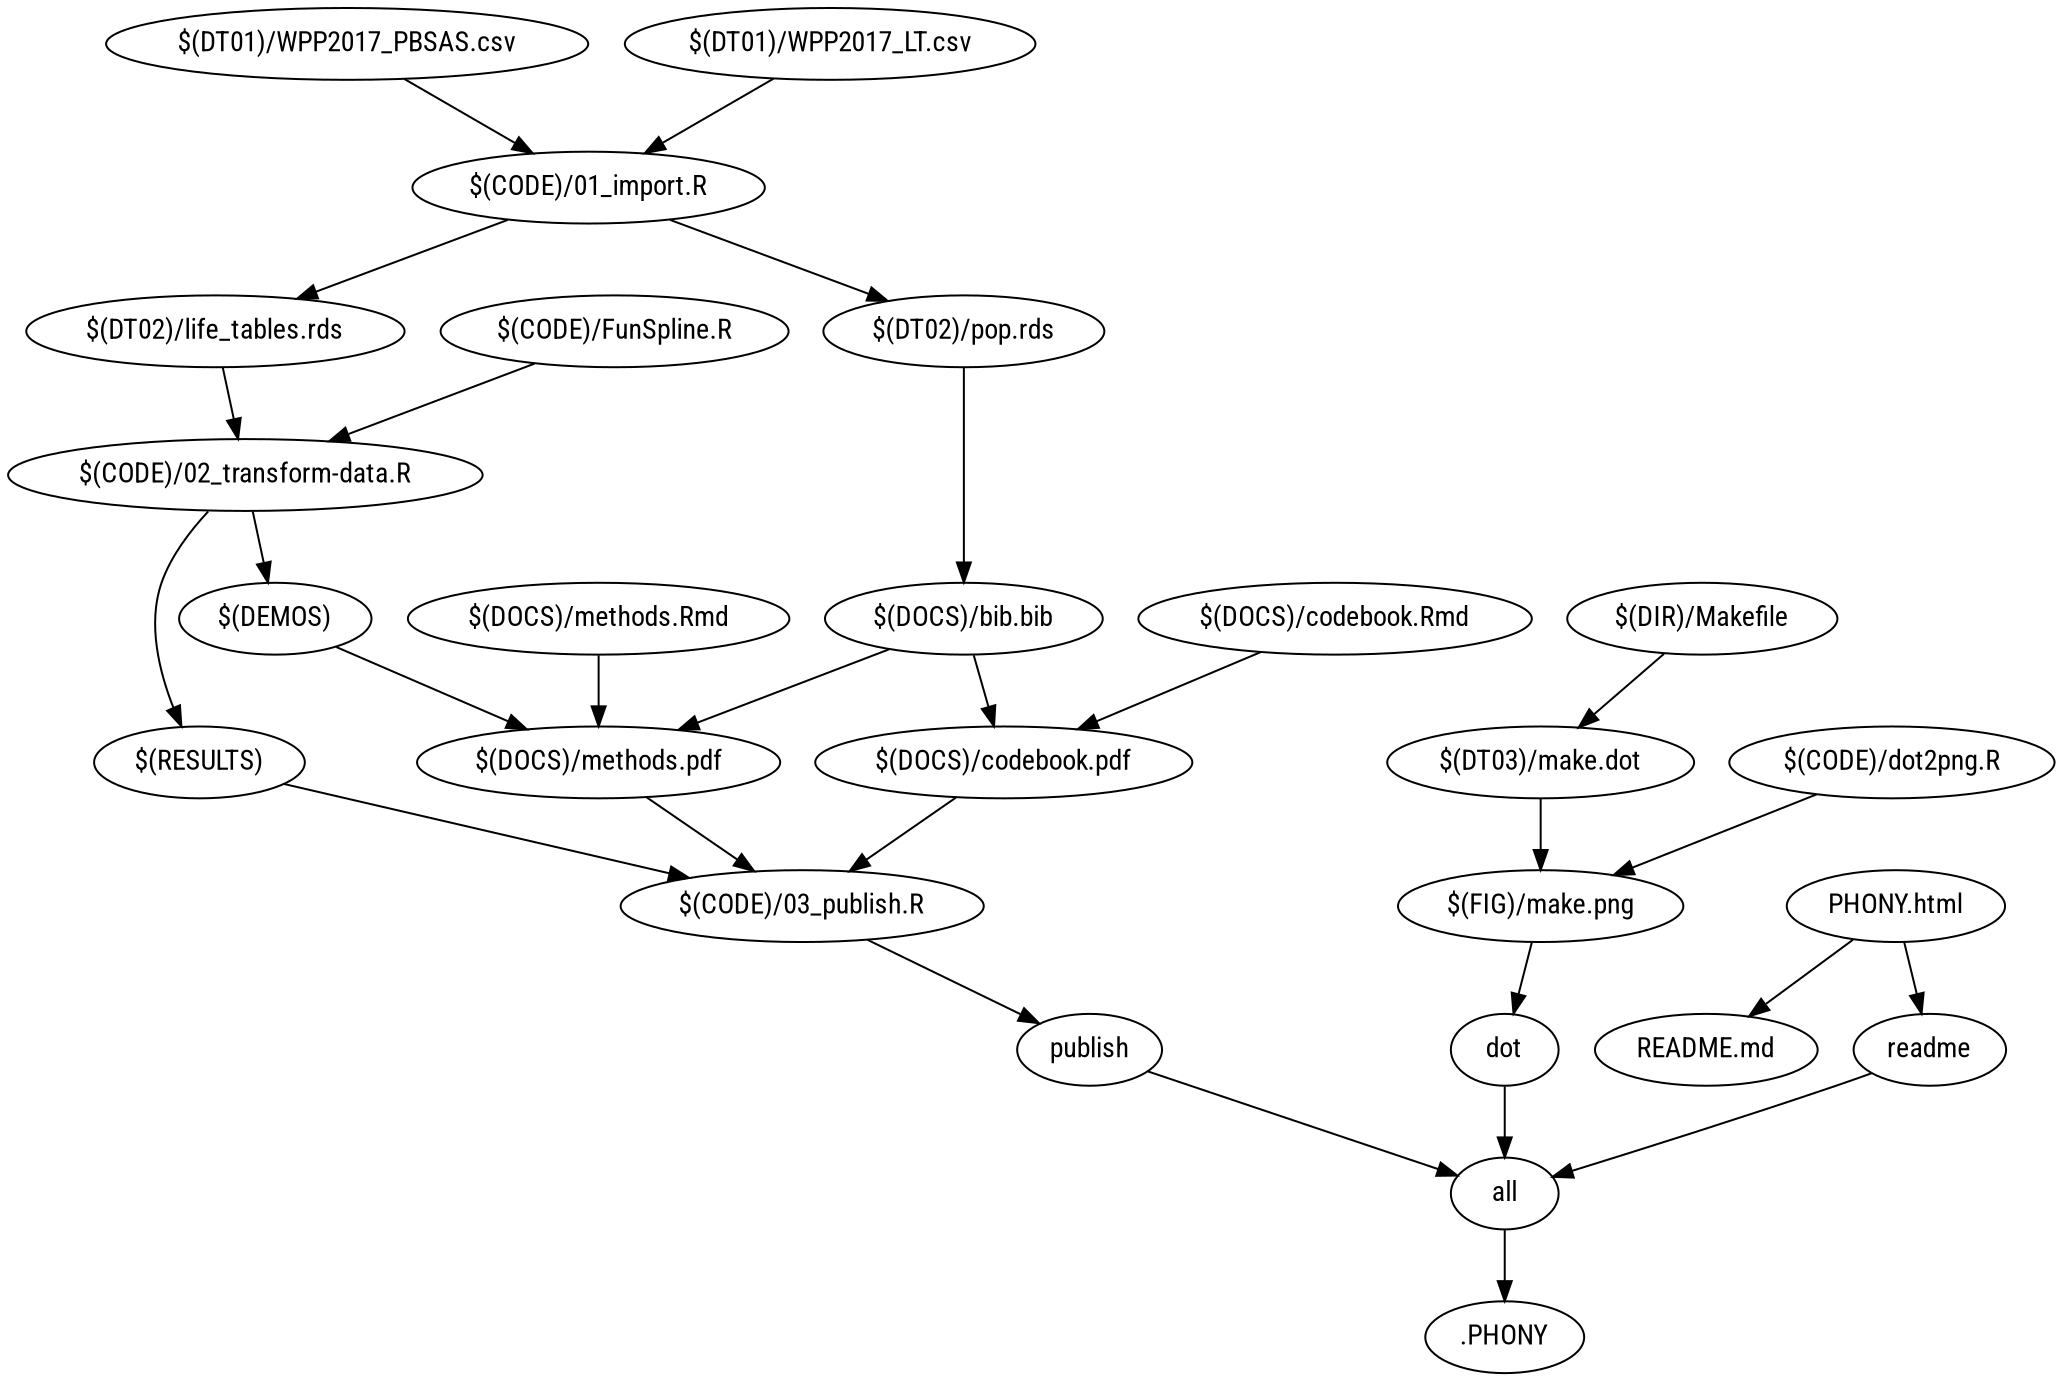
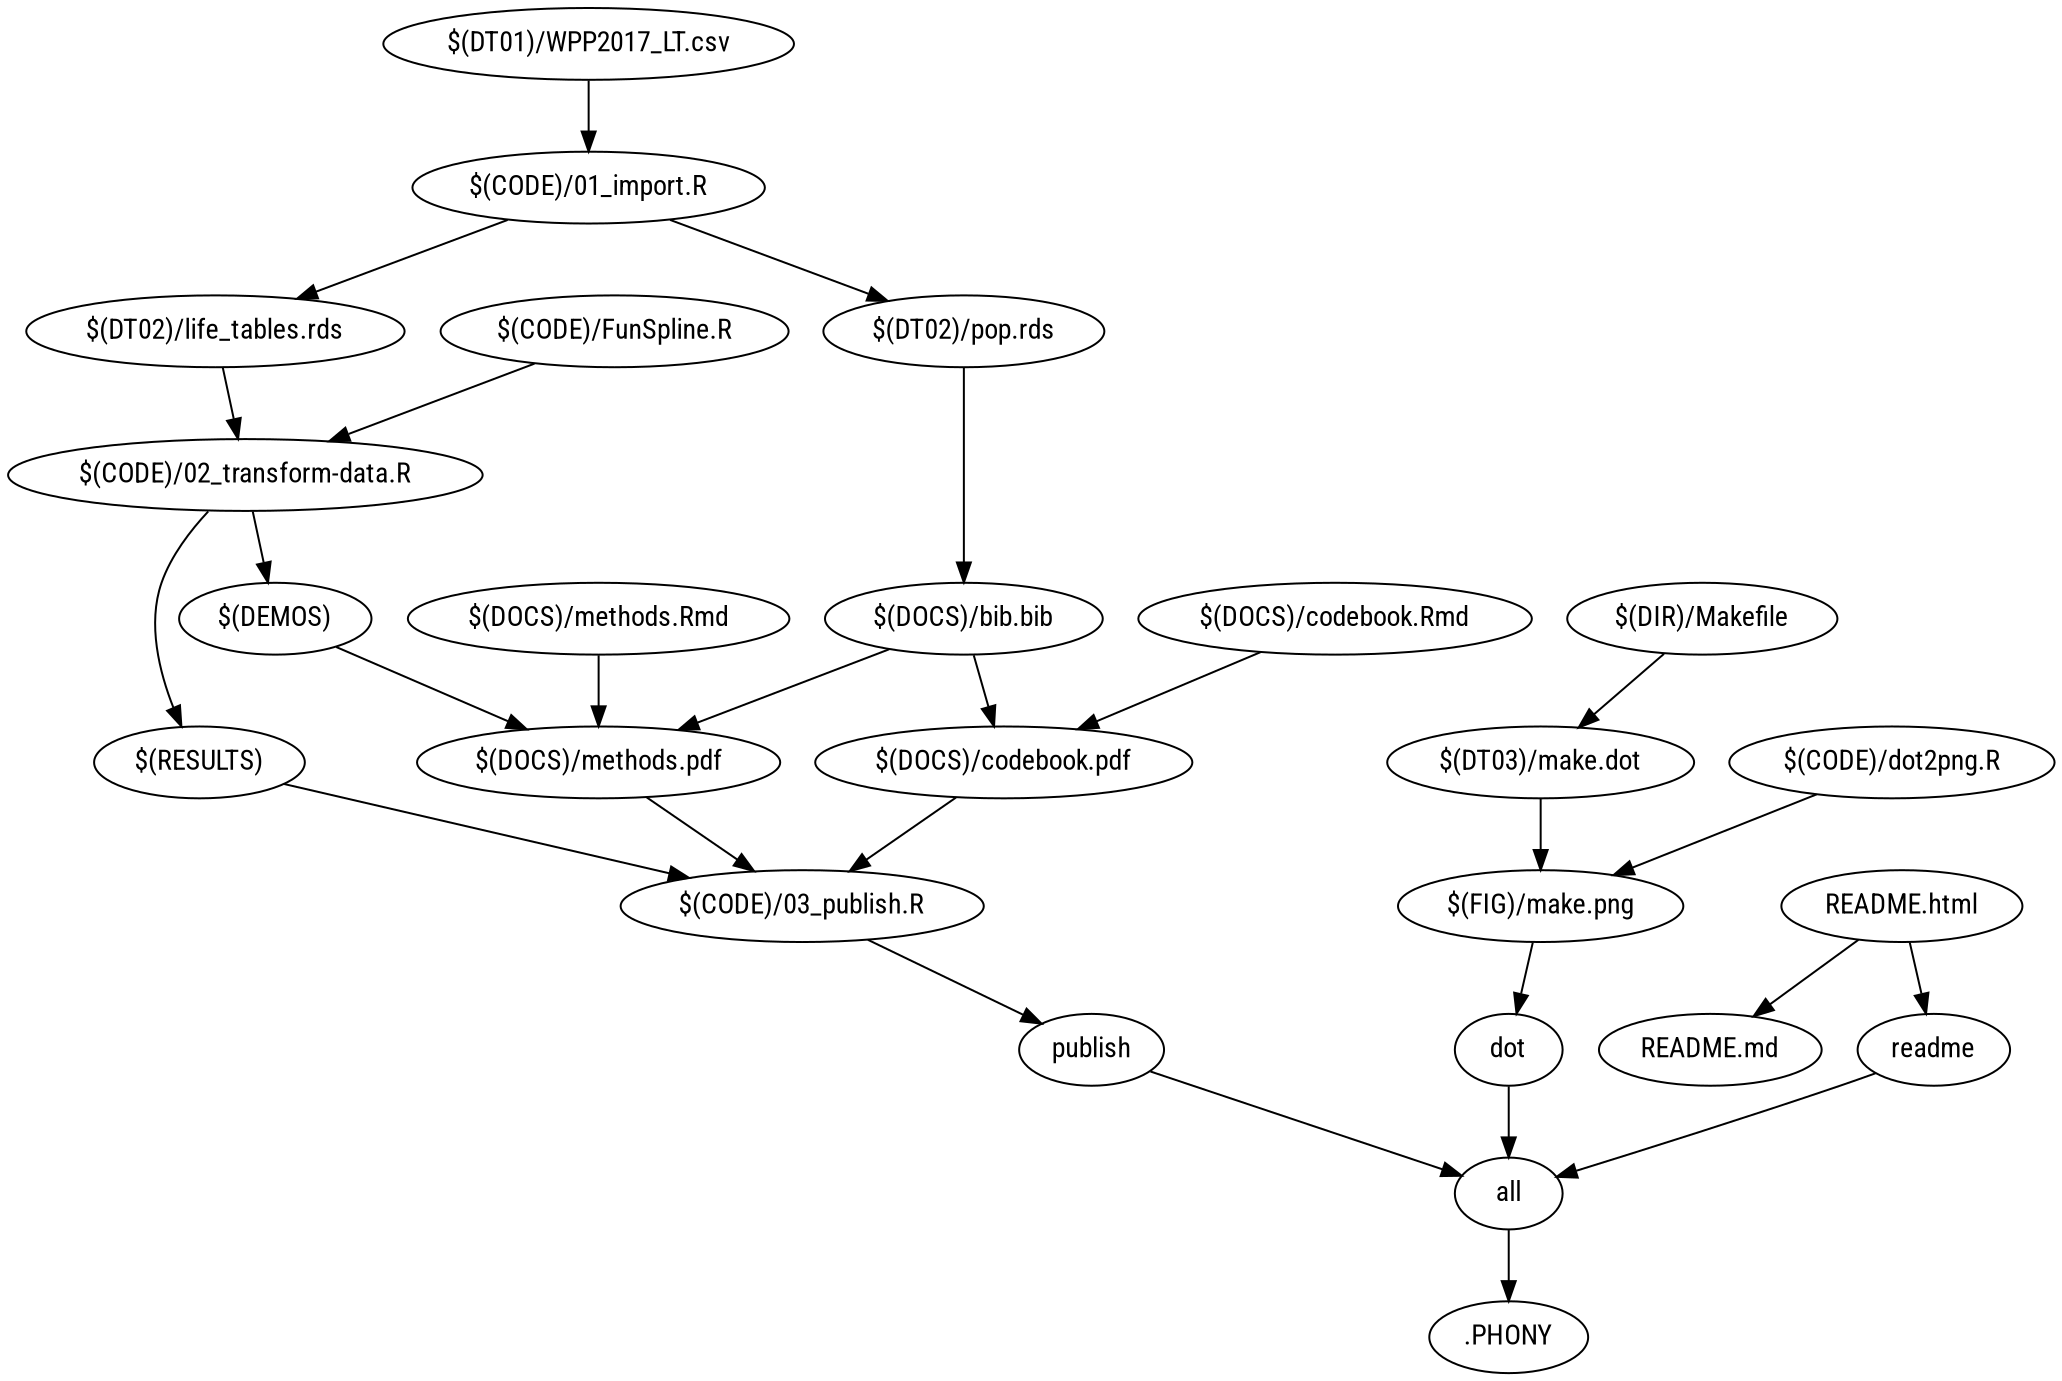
  digraph {
    fontname="Roboto Condensed"
    rankdir=TB
    node [fontname="Roboto Condensed"]
    edge [fontname="Roboto Condensed"]
    all
    ".PHONY"
    readme
    publish
    dot
    "$(CODE)/03_publish.R"
    "$(RESULTS)"
    "$(DOCS)/methods.pdf"
    "$(DOCS)/codebook.pdf"
    "$(FIG)/make.png"
    "$(CODE)/dot2png.R"
    "$(DT03)/make.dot"
    "$(DIR)/Makefile"
-   "README.html" [label="PHONY.html"]
+   "README.html"
    "README.md"
    "$(DOCS)/methods.Rmd"
    "$(DEMOS)"
    "$(DOCS)/bib.bib"
    "$(DOCS)/codebook.Rmd"
    "$(CODE)/02_transform-data.R"
    "$(DT02)/pop.rds"
    "$(DT02)/life_tables.rds"
    "$(CODE)/FunSpline.R"
    "$(CODE)/01_import.R"
-   "$(DT01)/WPP2017_PBSAS.csv"
    "$(DT01)/WPP2017_LT.csv"
    all -> ".PHONY"
    readme -> all
    publish -> all
    dot -> all
    "$(CODE)/03_publish.R" -> publish
    "$(RESULTS)" -> "$(CODE)/03_publish.R"
    "$(DOCS)/methods.pdf" -> "$(CODE)/03_publish.R"
    "$(DOCS)/codebook.pdf" -> "$(CODE)/03_publish.R"
    "$(FIG)/make.png" -> dot
    "$(CODE)/dot2png.R" -> "$(FIG)/make.png"
    "$(DT03)/make.dot" -> "$(FIG)/make.png"
    "$(DIR)/Makefile" -> "$(DT03)/make.dot"
    "README.html" -> readme
    "README.html" -> "README.md"
    "$(DOCS)/methods.Rmd" -> "$(DOCS)/methods.pdf"
    "$(DEMOS)" -> "$(DOCS)/methods.pdf"
    "$(DOCS)/bib.bib" -> "$(DOCS)/methods.pdf"
    "$(DOCS)/bib.bib" -> "$(DOCS)/codebook.pdf"
    "$(DOCS)/codebook.Rmd" -> "$(DOCS)/codebook.pdf"
    "$(CODE)/02_transform-data.R" -> "$(RESULTS)"
    "$(CODE)/02_transform-data.R" -> "$(DEMOS)"
    "$(DT02)/pop.rds" -> "$(DOCS)/bib.bib"
    "$(DT02)/life_tables.rds" -> "$(CODE)/02_transform-data.R"
    "$(CODE)/FunSpline.R" -> "$(CODE)/02_transform-data.R"
    "$(CODE)/01_import.R" -> "$(DT02)/pop.rds"
    "$(CODE)/01_import.R" -> "$(DT02)/life_tables.rds"
-   "$(DT01)/WPP2017_PBSAS.csv" -> "$(CODE)/01_import.R"
    "$(DT01)/WPP2017_LT.csv" -> "$(CODE)/01_import.R"
  }
